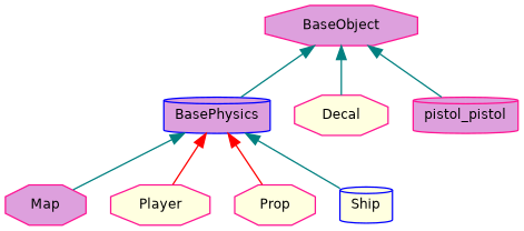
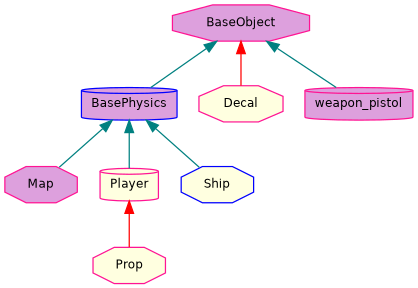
  digraph {
    node [color=deeppink fillcolor=plum fontname=Helvetica fontsize=10 shape=octagon style=filled]
    edge [color=teal dir=back fontname=Helvetica fontsize=10 labelfontname=Helvetica labelfontsize=10 style=solid]
    n1 [fontcolor=black height=0.2 label=BaseObject width=0.4]
    n2 [color=blue height=0.2 label=BasePhysics shape=cylinder width=0.4]
    n3 [fillcolor=lightyellow height=0.2 label=Decal width=0.4]
-   n4 [height=0.2 label=pistol_pistol shape=cylinder width=0.4]
+   n4 [height=0.2 label=weapon_pistol shape=cylinder width=0.4]
    n5 [height=0.2 label=Map width=0.4]
-   n6 [fillcolor=lightyellow height=0.2 label=Player width=0.4]
+   n6 [fillcolor=lightyellow height=0.2 label=Player shape=cylinder width=0.4]
    n7 [fillcolor=lightyellow height=0.2 label=Prop width=0.4]
-   n8 [color=blue fillcolor=lightyellow height=0.2 label=Ship shape=cylinder width=0.4]
+   n8 [color=blue fillcolor=lightyellow height=0.2 label=Ship width=0.4]
    n1 -> n2
-   n1 -> n3
+   n1 -> n3 [color=red]
    n1 -> n4
    n2 -> n5
-   n2 -> n6 [color=red]
-   n2 -> n7 [color=red]
+   n2 -> n6
+   n6 -> n7 [color=red]
    n2 -> n8
  }
